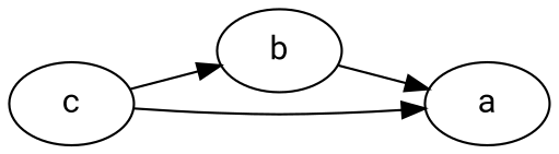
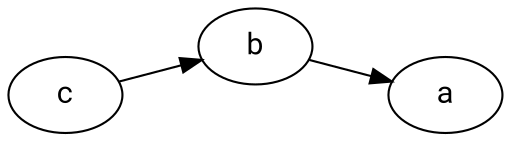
  digraph {
    fontname="Roboto Mono"
    rankdir=LR
    node [alive=n fontname="Roboto Mono" type=C]
    edge [fontname="Roboto Mono"]
    b
    a
    c [alive=y ext_refcnt=1]
    b -> a
    c -> b
-   c -> a [callback=y clear_callback=n weakref=y]
  }
